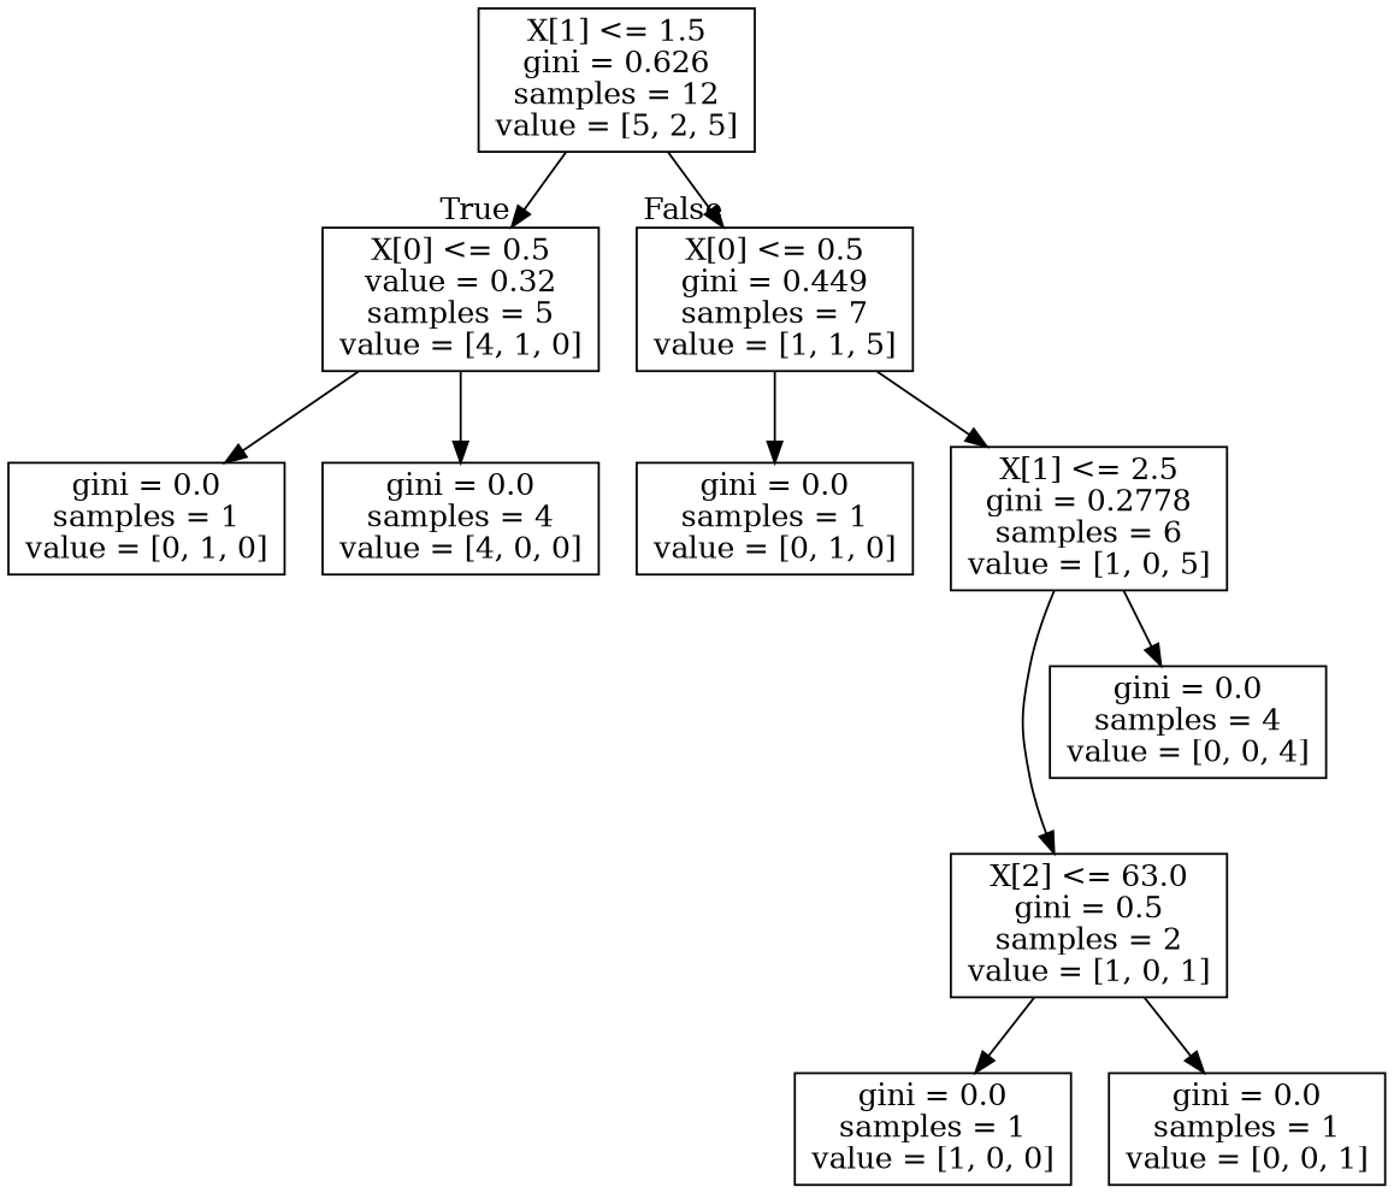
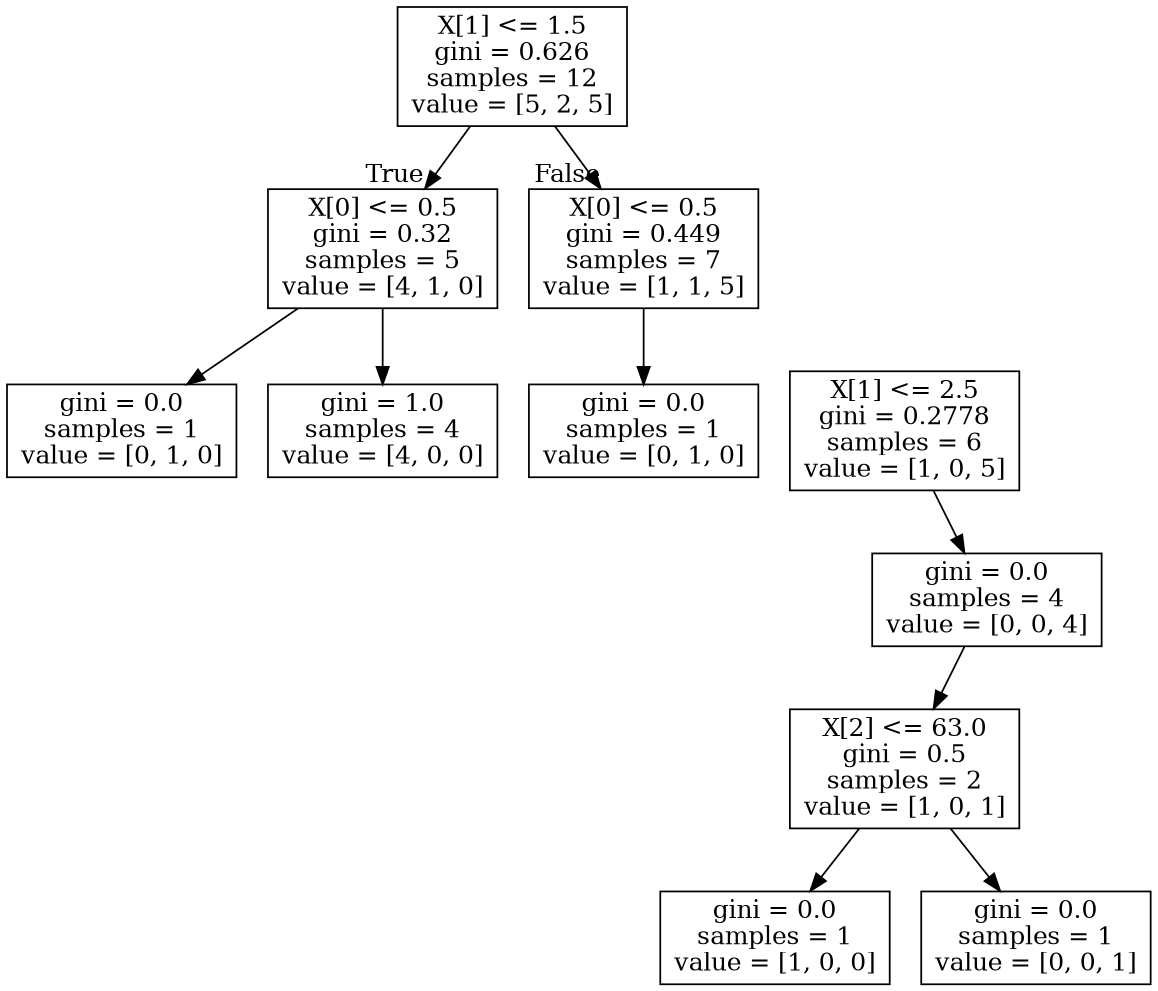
  digraph {
    node [shape=box]
    n1 [label="X[1] <= 1.5\ngini = 0.626\nsamples = 12\nvalue = [5, 2, 5]"]
-   n2 [label="X[0] <= 0.5\nvalue = 0.32\nsamples = 5\nvalue = [4, 1, 0]"]
+   n2 [label="X[0] <= 0.5\ngini = 0.32\nsamples = 5\nvalue = [4, 1, 0]"]
    n3 [label="X[0] <= 0.5\ngini = 0.449\nsamples = 7\nvalue = [1, 1, 5]"]
    n4 [label="gini = 0.0\nsamples = 1\nvalue = [0, 1, 0]"]
-   n5 [label="gini = 0.0\nsamples = 4\nvalue = [4, 0, 0]"]
+   n5 [label="gini = 1.0\nsamples = 4\nvalue = [4, 0, 0]"]
    n6 [label="gini = 0.0\nsamples = 1\nvalue = [0, 1, 0]"]
    n7 [label="X[1] <= 2.5\ngini = 0.2778\nsamples = 6\nvalue = [1, 0, 5]"]
    n8 [label="X[2] <= 63.0\ngini = 0.5\nsamples = 2\nvalue = [1, 0, 1]"]
    n9 [label="gini = 0.0\nsamples = 4\nvalue = [0, 0, 4]"]
    n10 [label="gini = 0.0\nsamples = 1\nvalue = [1, 0, 0]"]
    n11 [label="gini = 0.0\nsamples = 1\nvalue = [0, 0, 1]"]
    n1 -> n2 [headlabel=True labelangle=45 labeldistance=2.5]
    n1 -> n3 [headlabel=False labelangle=-45 labeldistance=2.5]
    n2 -> n4
    n2 -> n5
    n3 -> n6
-   n3 -> n7
-   n7 -> n8
+   n9 -> n8
    n7 -> n9
    n8 -> n10
    n8 -> n11
  }
